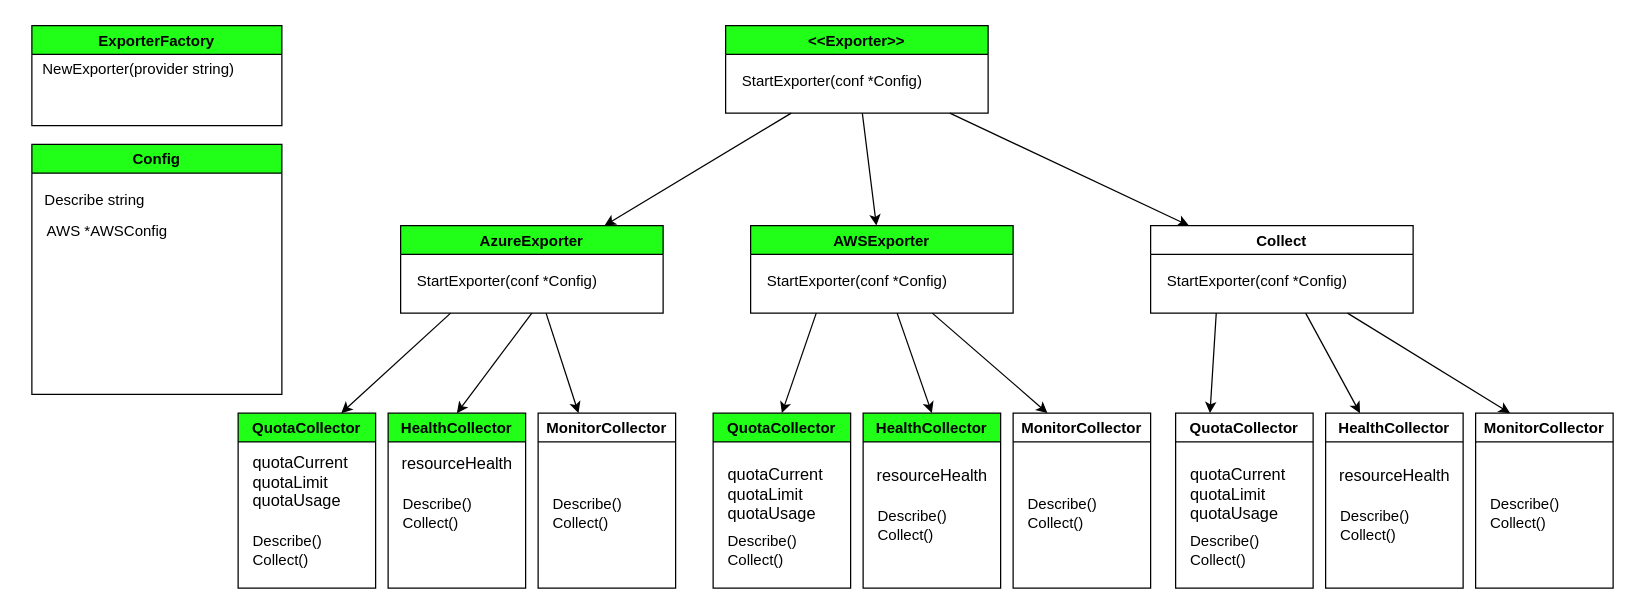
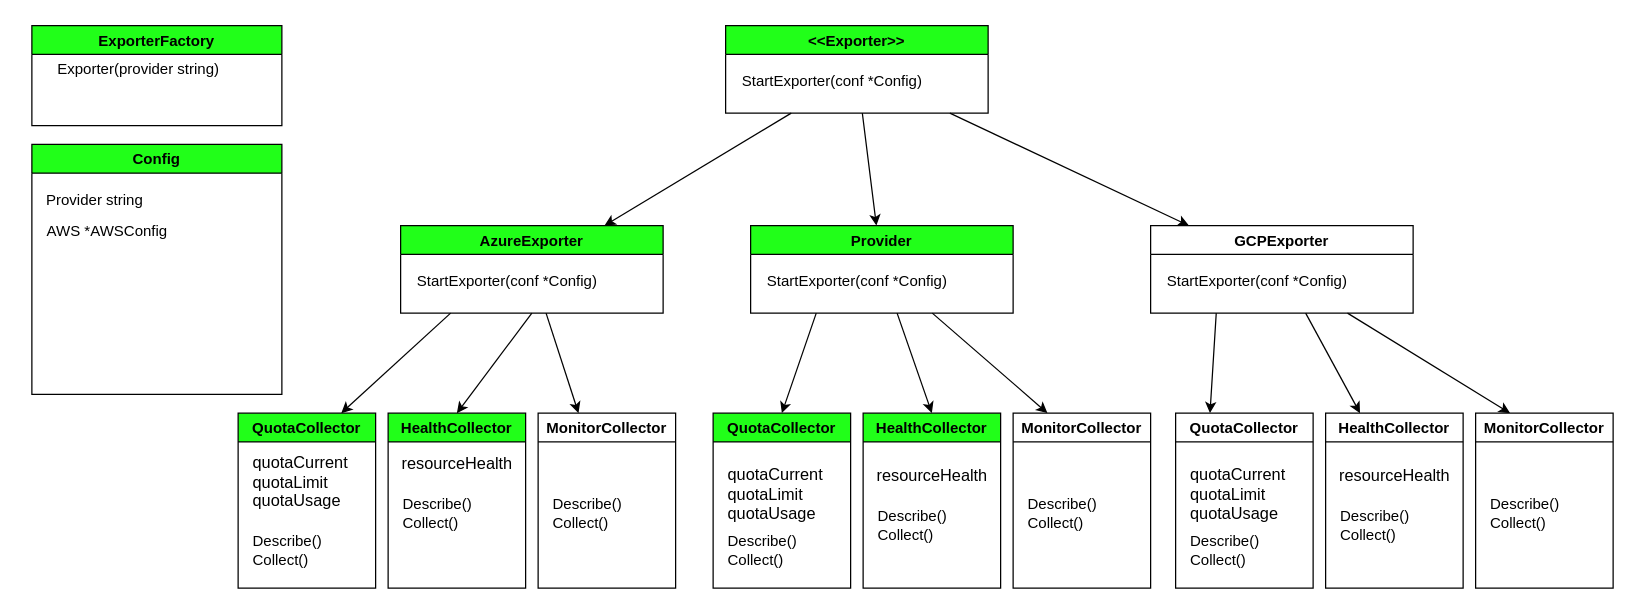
  <mxCell id="0" />
  <mxCell id="1" parent="0" />
  <mxCell id="2" value="" style="rounded=0;orthogonalLoop=1;jettySize=auto;html=1;exitX=0.25;exitY=1;exitDx=0;exitDy=0;" edge="1" parent="1" source="5" target="14"><mxGeometry relative="1" as="geometry"><mxPoint x="370" y="170" as="sourcePoint" /></mxGeometry></mxCell>
  <mxCell id="3" value="" style="edgeStyle=none;rounded=0;orthogonalLoop=1;jettySize=auto;html=1;" edge="1" parent="1" source="5" target="18"><mxGeometry relative="1" as="geometry" /></mxCell>
  <mxCell id="4" value="" style="edgeStyle=none;rounded=0;orthogonalLoop=1;jettySize=auto;html=1;" edge="1" parent="1" source="5" target="22"><mxGeometry relative="1" as="geometry" /></mxCell>
  <mxCell id="5" value="&lt;&lt;Exporter&gt;&gt;" style="swimlane;fillColor=#21ff19;" vertex="1" parent="1"><mxGeometry x="580" y="20" width="210" height="70" as="geometry"><mxRectangle x="309" y="30" width="120" height="30" as="alternateBounds" /></mxGeometry></mxCell>
  <mxCell id="6" value="StartExporter(conf *Config)" style="text;html=1;align=center;verticalAlign=middle;resizable=0;points=[];autosize=1;strokeColor=none;fillColor=none;" vertex="1" parent="5"><mxGeometry y="30" width="170" height="30" as="geometry" /></mxCell>
  <mxCell id="7" value="ExporterFactory" style="swimlane;fillColor=#21ff19;" vertex="1" parent="1"><mxGeometry x="25" y="20" width="200" height="80" as="geometry" /></mxCell>
- <mxCell id="8" value="NewExporter(provider string)" style="text;html=1;align=center;verticalAlign=middle;resizable=0;points=[];autosize=1;strokeColor=none;fillColor=none;" vertex="1" parent="7"><mxGeometry x="-5" y="20" width="180" height="30" as="geometry" /></mxCell>
+ <mxCell id="8" value="Exporter(provider string)" style="text;html=1;align=center;verticalAlign=middle;resizable=0;points=[];autosize=1;strokeColor=none;fillColor=none;" vertex="1" parent="7"><mxGeometry x="-5" y="20" width="180" height="30" as="geometry" /></mxCell>
  <mxCell id="9" value="Config" style="swimlane;fillColor=#21FF19;" vertex="1" parent="1"><mxGeometry x="25" y="115" width="200" height="200" as="geometry" /></mxCell>
- <mxCell id="10" value="Describe string" style="text;html=1;align=center;verticalAlign=middle;resizable=0;points=[];autosize=1;strokeColor=none;fillColor=none;" vertex="1" parent="9"><mxGeometry y="30" width="100" height="30" as="geometry" /></mxCell>
+ <mxCell id="10" value="Provider string" style="text;html=1;align=center;verticalAlign=middle;resizable=0;points=[];autosize=1;strokeColor=none;fillColor=none;" vertex="1" parent="9"><mxGeometry y="30" width="100" height="30" as="geometry" /></mxCell>
  <mxCell id="11" value="AWS *AWSConfig" style="text;html=1;align=center;verticalAlign=middle;resizable=0;points=[];autosize=1;strokeColor=none;fillColor=none;" vertex="1" parent="9"><mxGeometry y="55" width="120" height="30" as="geometry" /></mxCell>
  <mxCell id="12" value="" style="edgeStyle=none;rounded=0;orthogonalLoop=1;jettySize=auto;html=1;entryX=0.75;entryY=0;entryDx=0;entryDy=0;" edge="1" parent="1" target="24"><mxGeometry relative="1" as="geometry"><mxPoint x="360" y="250" as="sourcePoint" /></mxGeometry></mxCell>
  <mxCell id="13" value="" style="edgeStyle=none;rounded=0;orthogonalLoop=1;jettySize=auto;html=1;fontFamily=Helvetica;" edge="1" parent="1" source="14" target="49"><mxGeometry relative="1" as="geometry" /></mxCell>
  <mxCell id="14" value="AzureExporter" style="swimlane;fillColor=#21FF19;" vertex="1" parent="1"><mxGeometry x="320" y="180" width="210" height="70" as="geometry"><mxRectangle x="309" y="30" width="120" height="30" as="alternateBounds" /></mxGeometry></mxCell>
  <mxCell id="15" value="StartExporter(conf *Config)" style="text;html=1;align=center;verticalAlign=middle;resizable=0;points=[];autosize=1;strokeColor=none;fillColor=none;" vertex="1" parent="14"><mxGeometry y="30" width="170" height="30" as="geometry" /></mxCell>
  <mxCell id="16" value="" style="edgeStyle=none;rounded=0;orthogonalLoop=1;jettySize=auto;html=1;fontFamily=Helvetica;entryX=0.5;entryY=0;entryDx=0;entryDy=0;" edge="1" parent="1" source="18" target="40"><mxGeometry relative="1" as="geometry" /></mxCell>
  <mxCell id="17" value="" style="edgeStyle=none;rounded=0;orthogonalLoop=1;jettySize=auto;html=1;fontFamily=Helvetica;entryX=0.25;entryY=0;entryDx=0;entryDy=0;" edge="1" parent="1" source="18" target="51"><mxGeometry relative="1" as="geometry" /></mxCell>
- <mxCell id="18" value="AWSExporter" style="swimlane;startSize=23;fillColor=#21ff19;" vertex="1" parent="1"><mxGeometry x="600" y="180" width="210" height="70" as="geometry"><mxRectangle x="309" y="30" width="120" height="30" as="alternateBounds" /></mxGeometry></mxCell>
+ <mxCell id="18" value="Provider" style="swimlane;startSize=23;fillColor=#21ff19;" vertex="1" parent="1"><mxGeometry x="600" y="180" width="210" height="70" as="geometry"><mxRectangle x="309" y="30" width="120" height="30" as="alternateBounds" /></mxGeometry></mxCell>
  <mxCell id="19" value="StartExporter(conf *Config)" style="text;html=1;align=center;verticalAlign=middle;resizable=0;points=[];autosize=1;strokeColor=none;fillColor=none;" vertex="1" parent="18"><mxGeometry y="30" width="170" height="30" as="geometry" /></mxCell>
  <mxCell id="20" value="" style="edgeStyle=none;rounded=0;orthogonalLoop=1;jettySize=auto;html=1;fontFamily=Helvetica;entryX=0.25;entryY=0;entryDx=0;entryDy=0;" edge="1" parent="1" source="22" target="44"><mxGeometry relative="1" as="geometry" /></mxCell>
  <mxCell id="21" value="" style="edgeStyle=none;rounded=0;orthogonalLoop=1;jettySize=auto;html=1;fontFamily=Helvetica;exitX=0.75;exitY=1;exitDx=0;exitDy=0;entryX=0.25;entryY=0;entryDx=0;entryDy=0;" edge="1" parent="1" source="22" target="53"><mxGeometry relative="1" as="geometry" /></mxCell>
- <mxCell id="22" value="Collect" style="swimlane;" vertex="1" parent="1"><mxGeometry x="920" y="180" width="210" height="70" as="geometry"><mxRectangle x="309" y="30" width="120" height="30" as="alternateBounds" /></mxGeometry></mxCell>
+ <mxCell id="22" value="GCPExporter" style="swimlane;" vertex="1" parent="1"><mxGeometry x="920" y="180" width="210" height="70" as="geometry"><mxRectangle x="309" y="30" width="120" height="30" as="alternateBounds" /></mxGeometry></mxCell>
  <mxCell id="23" value="StartExporter(conf *Config)" style="text;html=1;align=center;verticalAlign=middle;resizable=0;points=[];autosize=1;strokeColor=none;fillColor=none;" vertex="1" parent="22"><mxGeometry y="30" width="170" height="30" as="geometry" /></mxCell>
  <mxCell id="24" value="QuotaCollector" style="swimlane;fillColor=#21ff19;" vertex="1" parent="1"><mxGeometry x="190" y="330" width="110" height="140" as="geometry"><mxRectangle x="309" y="30" width="120" height="30" as="alternateBounds" /></mxGeometry></mxCell>
  <mxCell id="25" value="&lt;pre style=&quot;background-color: rgb(255, 255, 255); font-size: 9.8pt;&quot;&gt;&lt;font face=&quot;Helvetica&quot;&gt;quotaCurrent&lt;br&gt;quotaLimit&lt;br&gt;quotaUsage&lt;/font&gt;&lt;/pre&gt;" style="text;html=1;align=left;verticalAlign=middle;resizable=0;points=[];autosize=1;strokeColor=none;fillColor=none;" vertex="1" parent="24"><mxGeometry x="10" y="10" width="100" height="90" as="geometry" /></mxCell>
  <mxCell id="26" value="Describe()&lt;br&gt;Collect()" style="text;html=1;align=left;verticalAlign=middle;resizable=0;points=[];autosize=1;strokeColor=none;fillColor=none;fontFamily=Helvetica;" vertex="1" parent="24"><mxGeometry x="10" y="90" width="80" height="40" as="geometry" /></mxCell>
  <mxCell id="27" value="QuotaCollector" style="swimlane;fillColor=#21FF19;" vertex="1" parent="1"><mxGeometry x="570" y="330" width="110" height="140" as="geometry"><mxRectangle x="309" y="30" width="120" height="30" as="alternateBounds" /></mxGeometry></mxCell>
  <mxCell id="28" value="&lt;pre style=&quot;background-color: rgb(255, 255, 255); font-size: 9.8pt;&quot;&gt;&lt;font face=&quot;Helvetica&quot;&gt;quotaCurrent&lt;br&gt;quotaLimit&lt;br&gt;quotaUsage&lt;/font&gt;&lt;/pre&gt;" style="text;html=1;align=left;verticalAlign=middle;resizable=0;points=[];autosize=1;strokeColor=none;fillColor=none;" vertex="1" parent="27"><mxGeometry x="10" y="20" width="100" height="90" as="geometry" /></mxCell>
  <mxCell id="29" value="Describe()&lt;br&gt;Collect()" style="text;html=1;align=left;verticalAlign=middle;resizable=0;points=[];autosize=1;strokeColor=none;fillColor=none;fontFamily=Helvetica;" vertex="1" parent="27"><mxGeometry x="10" y="90" width="80" height="40" as="geometry" /></mxCell>
  <mxCell id="30" value="QuotaCollector" style="swimlane;" vertex="1" parent="1"><mxGeometry x="940" y="330" width="110" height="140" as="geometry"><mxRectangle x="309" y="30" width="120" height="30" as="alternateBounds" /></mxGeometry></mxCell>
  <mxCell id="31" value="&lt;pre style=&quot;background-color: rgb(255, 255, 255); font-size: 9.8pt;&quot;&gt;&lt;font face=&quot;Helvetica&quot;&gt;quotaCurrent&lt;br&gt;quotaLimit&lt;br&gt;quotaUsage&lt;/font&gt;&lt;/pre&gt;" style="text;html=1;align=left;verticalAlign=middle;resizable=0;points=[];autosize=1;strokeColor=none;fillColor=none;" vertex="1" parent="30"><mxGeometry x="10" y="20" width="100" height="90" as="geometry" /></mxCell>
  <mxCell id="32" value="Describe()&lt;br&gt;Collect()" style="text;html=1;align=left;verticalAlign=middle;resizable=0;points=[];autosize=1;strokeColor=none;fillColor=none;fontFamily=Helvetica;" vertex="1" parent="30"><mxGeometry x="10" y="90" width="80" height="40" as="geometry" /></mxCell>
  <mxCell id="33" value="" style="edgeStyle=none;rounded=0;orthogonalLoop=1;jettySize=auto;html=1;fontFamily=Helvetica;entryX=0.5;entryY=0;entryDx=0;entryDy=0;exitX=0.25;exitY=1;exitDx=0;exitDy=0;" edge="1" parent="1" source="18" target="27"><mxGeometry relative="1" as="geometry" /></mxCell>
  <mxCell id="34" style="edgeStyle=none;rounded=0;orthogonalLoop=1;jettySize=auto;html=1;exitX=0.75;exitY=0;exitDx=0;exitDy=0;fontFamily=Helvetica;" edge="1" parent="1" source="27" target="27"><mxGeometry relative="1" as="geometry" /></mxCell>
  <mxCell id="35" value="" style="edgeStyle=none;rounded=0;orthogonalLoop=1;jettySize=auto;html=1;fontFamily=Helvetica;exitX=0.25;exitY=1;exitDx=0;exitDy=0;entryX=0.25;entryY=0;entryDx=0;entryDy=0;" edge="1" parent="1" source="22" target="30"><mxGeometry relative="1" as="geometry" /></mxCell>
  <mxCell id="36" value="HealthCollector" style="swimlane;fillColor=#21ff19;" vertex="1" parent="1"><mxGeometry x="310" y="330" width="110" height="140" as="geometry"><mxRectangle x="309" y="30" width="120" height="30" as="alternateBounds" /></mxGeometry></mxCell>
  <mxCell id="37" value="&lt;pre style=&quot;background-color: rgb(255, 255, 255); font-size: 9.8pt;&quot;&gt;&lt;br&gt;&lt;/pre&gt;" style="text;html=1;align=left;verticalAlign=middle;resizable=0;points=[];autosize=1;strokeColor=none;fillColor=none;" vertex="1" parent="36"><mxGeometry x="10" y="25" width="20" height="60" as="geometry" /></mxCell>
  <mxCell id="38" value="Describe()&lt;br&gt;Collect()" style="text;html=1;align=left;verticalAlign=middle;resizable=0;points=[];autosize=1;strokeColor=none;fillColor=none;fontFamily=Helvetica;" vertex="1" parent="36"><mxGeometry x="10" y="60" width="80" height="40" as="geometry" /></mxCell>
  <mxCell id="39" value="&lt;pre style=&quot;background-color: rgb(255, 255, 255); font-size: 9.8pt;&quot;&gt;&lt;font face=&quot;Helvetica&quot;&gt;resourceHealth&lt;/font&gt;&lt;/pre&gt;" style="text;html=1;align=center;verticalAlign=middle;resizable=0;points=[];autosize=1;strokeColor=none;fillColor=none;fontFamily=Helvetica;" vertex="1" parent="36"><mxGeometry y="10" width="110" height="60" as="geometry" /></mxCell>
  <mxCell id="40" value="HealthCollector" style="swimlane;fillColor=#21FF19;" vertex="1" parent="1"><mxGeometry x="690" y="330" width="110" height="140" as="geometry"><mxRectangle x="309" y="30" width="120" height="30" as="alternateBounds" /></mxGeometry></mxCell>
  <mxCell id="41" value="&lt;pre style=&quot;background-color: rgb(255, 255, 255); font-size: 9.8pt;&quot;&gt;&lt;br&gt;&lt;/pre&gt;" style="text;html=1;align=left;verticalAlign=middle;resizable=0;points=[];autosize=1;strokeColor=none;fillColor=none;" vertex="1" parent="40"><mxGeometry x="10" y="25" width="20" height="60" as="geometry" /></mxCell>
  <mxCell id="42" value="Describe()&lt;br&gt;Collect()" style="text;html=1;align=left;verticalAlign=middle;resizable=0;points=[];autosize=1;strokeColor=none;fillColor=none;fontFamily=Helvetica;" vertex="1" parent="40"><mxGeometry x="10" y="70" width="80" height="40" as="geometry" /></mxCell>
  <mxCell id="43" value="&lt;pre style=&quot;background-color: rgb(255, 255, 255); font-size: 9.8pt;&quot;&gt;&lt;font face=&quot;Helvetica&quot;&gt;resourceHealth&lt;/font&gt;&lt;/pre&gt;" style="text;html=1;align=center;verticalAlign=middle;resizable=0;points=[];autosize=1;strokeColor=none;fillColor=none;fontFamily=Helvetica;" vertex="1" parent="40"><mxGeometry y="20" width="110" height="60" as="geometry" /></mxCell>
  <mxCell id="44" value="HealthCollector" style="swimlane;" vertex="1" parent="1"><mxGeometry x="1060" y="330" width="110" height="140" as="geometry"><mxRectangle x="309" y="30" width="120" height="30" as="alternateBounds" /></mxGeometry></mxCell>
  <mxCell id="45" value="&lt;pre style=&quot;background-color: rgb(255, 255, 255); font-size: 9.8pt;&quot;&gt;&lt;br&gt;&lt;/pre&gt;" style="text;html=1;align=left;verticalAlign=middle;resizable=0;points=[];autosize=1;strokeColor=none;fillColor=none;" vertex="1" parent="44"><mxGeometry x="10" y="25" width="20" height="60" as="geometry" /></mxCell>
  <mxCell id="46" value="Describe()&lt;br&gt;Collect()" style="text;html=1;align=left;verticalAlign=middle;resizable=0;points=[];autosize=1;strokeColor=none;fillColor=none;fontFamily=Helvetica;" vertex="1" parent="44"><mxGeometry x="10" y="70" width="80" height="40" as="geometry" /></mxCell>
  <mxCell id="47" value="&lt;div style=&quot;text-align: start;&quot;&gt;&lt;pre style=&quot;text-align: center; background-color: rgb(255, 255, 255); font-size: 9.8pt;&quot;&gt;&lt;font face=&quot;Helvetica&quot;&gt;resourceHealth&lt;/font&gt;&lt;/pre&gt;&lt;/div&gt;" style="text;html=1;align=center;verticalAlign=middle;resizable=0;points=[];autosize=1;strokeColor=none;fillColor=none;fontFamily=Helvetica;" vertex="1" parent="44"><mxGeometry y="20" width="110" height="60" as="geometry" /></mxCell>
  <mxCell id="48" value="" style="edgeStyle=none;rounded=0;orthogonalLoop=1;jettySize=auto;html=1;fontFamily=Helvetica;entryX=0.5;entryY=0;entryDx=0;entryDy=0;exitX=0.5;exitY=1;exitDx=0;exitDy=0;" edge="1" parent="1" source="14" target="36"><mxGeometry relative="1" as="geometry"><mxPoint x="390" y="250" as="sourcePoint" /></mxGeometry></mxCell>
  <mxCell id="49" value="MonitorCollector" style="swimlane;" vertex="1" parent="1"><mxGeometry x="430" y="330" width="110" height="140" as="geometry"><mxRectangle x="309" y="30" width="120" height="30" as="alternateBounds" /></mxGeometry></mxCell>
  <mxCell id="50" value="Describe()&lt;br&gt;Collect()" style="text;html=1;align=left;verticalAlign=middle;resizable=0;points=[];autosize=1;strokeColor=none;fillColor=none;fontFamily=Helvetica;" vertex="1" parent="49"><mxGeometry x="10" y="60" width="80" height="40" as="geometry" /></mxCell>
  <mxCell id="51" value="MonitorCollector" style="swimlane;" vertex="1" parent="1"><mxGeometry x="810" y="330" width="110" height="140" as="geometry"><mxRectangle x="309" y="30" width="120" height="30" as="alternateBounds" /></mxGeometry></mxCell>
  <mxCell id="52" value="Describe()&lt;br&gt;Collect()" style="text;html=1;align=left;verticalAlign=middle;resizable=0;points=[];autosize=1;strokeColor=none;fillColor=none;fontFamily=Helvetica;" vertex="1" parent="51"><mxGeometry x="10" y="60" width="80" height="40" as="geometry" /></mxCell>
  <mxCell id="53" value="MonitorCollector" style="swimlane;" vertex="1" parent="1"><mxGeometry x="1180" y="330" width="110" height="140" as="geometry"><mxRectangle x="309" y="30" width="120" height="30" as="alternateBounds" /></mxGeometry></mxCell>
  <mxCell id="54" value="Describe()&lt;br&gt;Collect()" style="text;html=1;align=left;verticalAlign=middle;resizable=0;points=[];autosize=1;strokeColor=none;fillColor=none;fontFamily=Helvetica;" vertex="1" parent="53"><mxGeometry x="10" y="60" width="80" height="40" as="geometry" /></mxCell>
